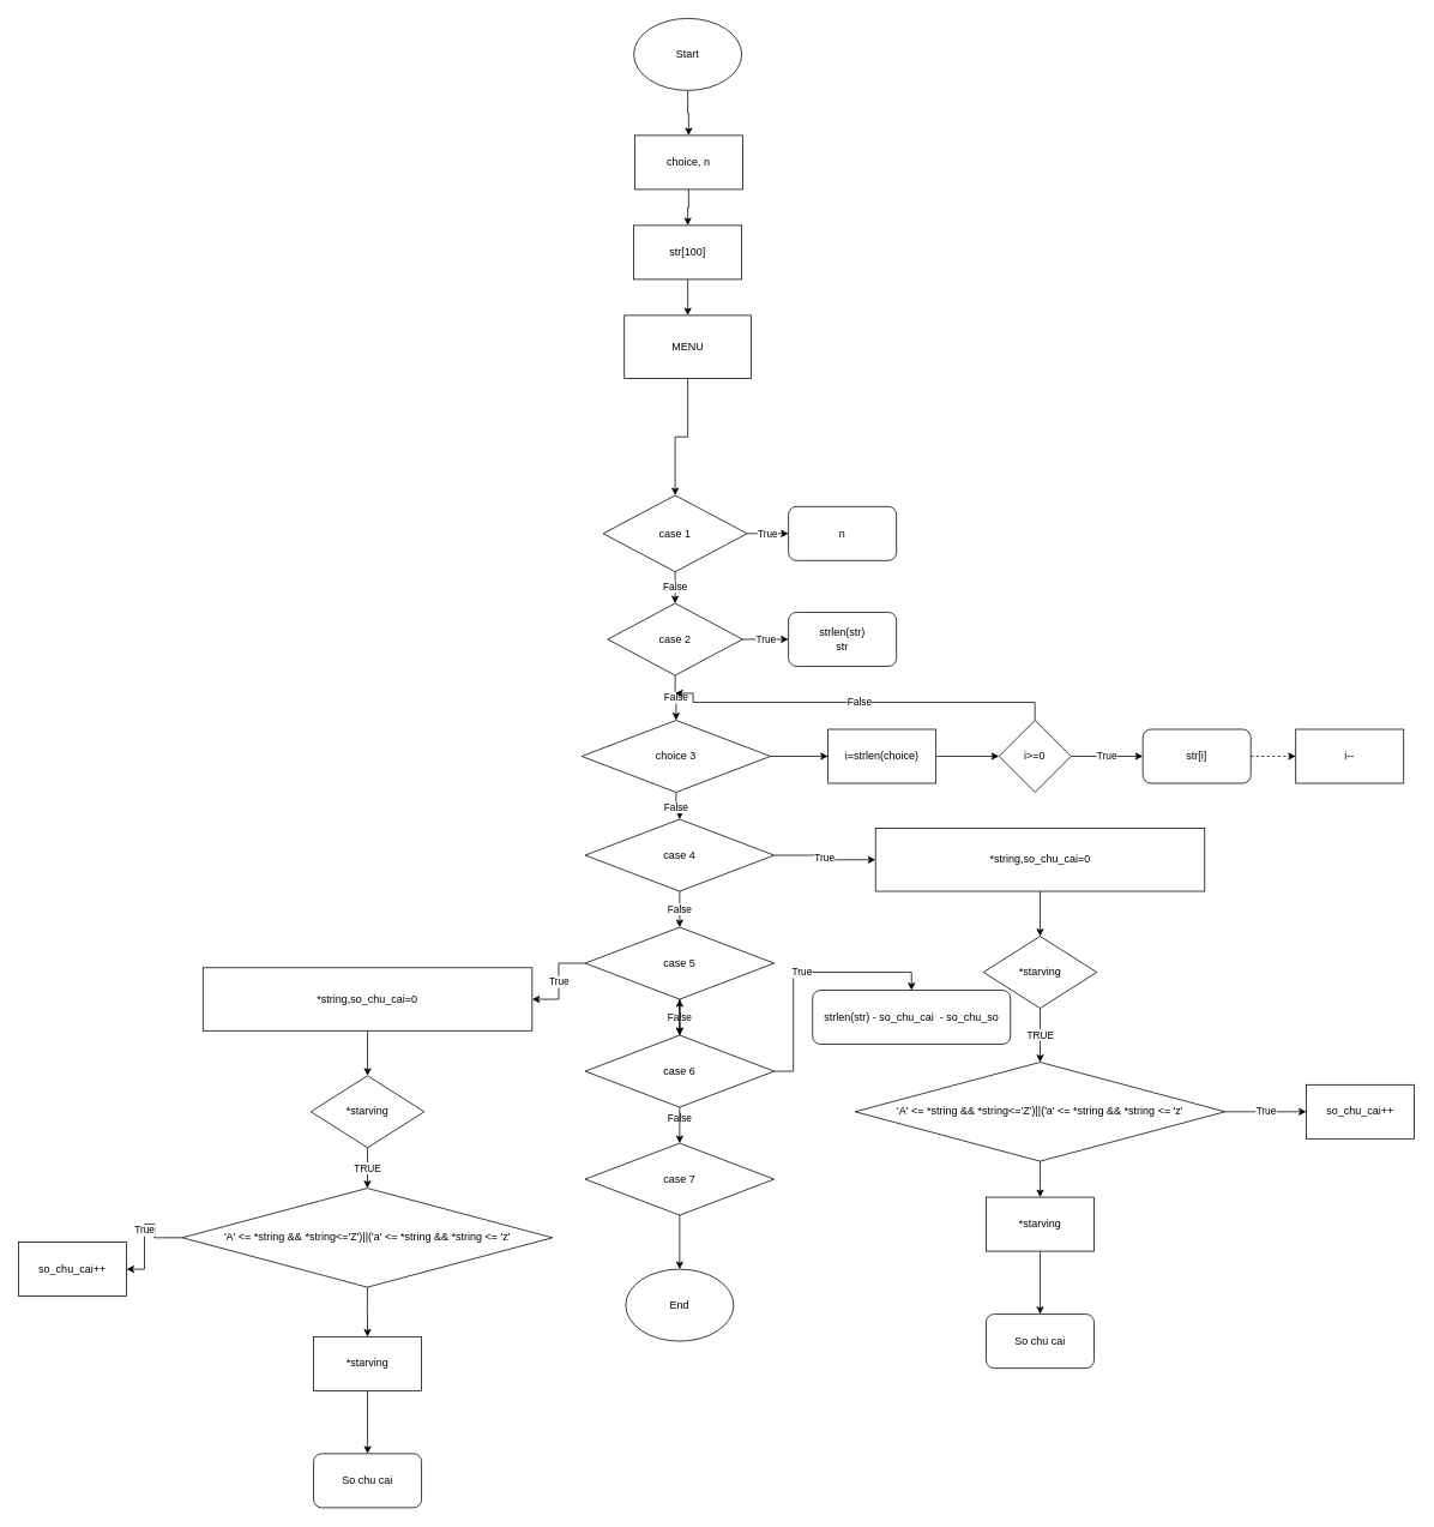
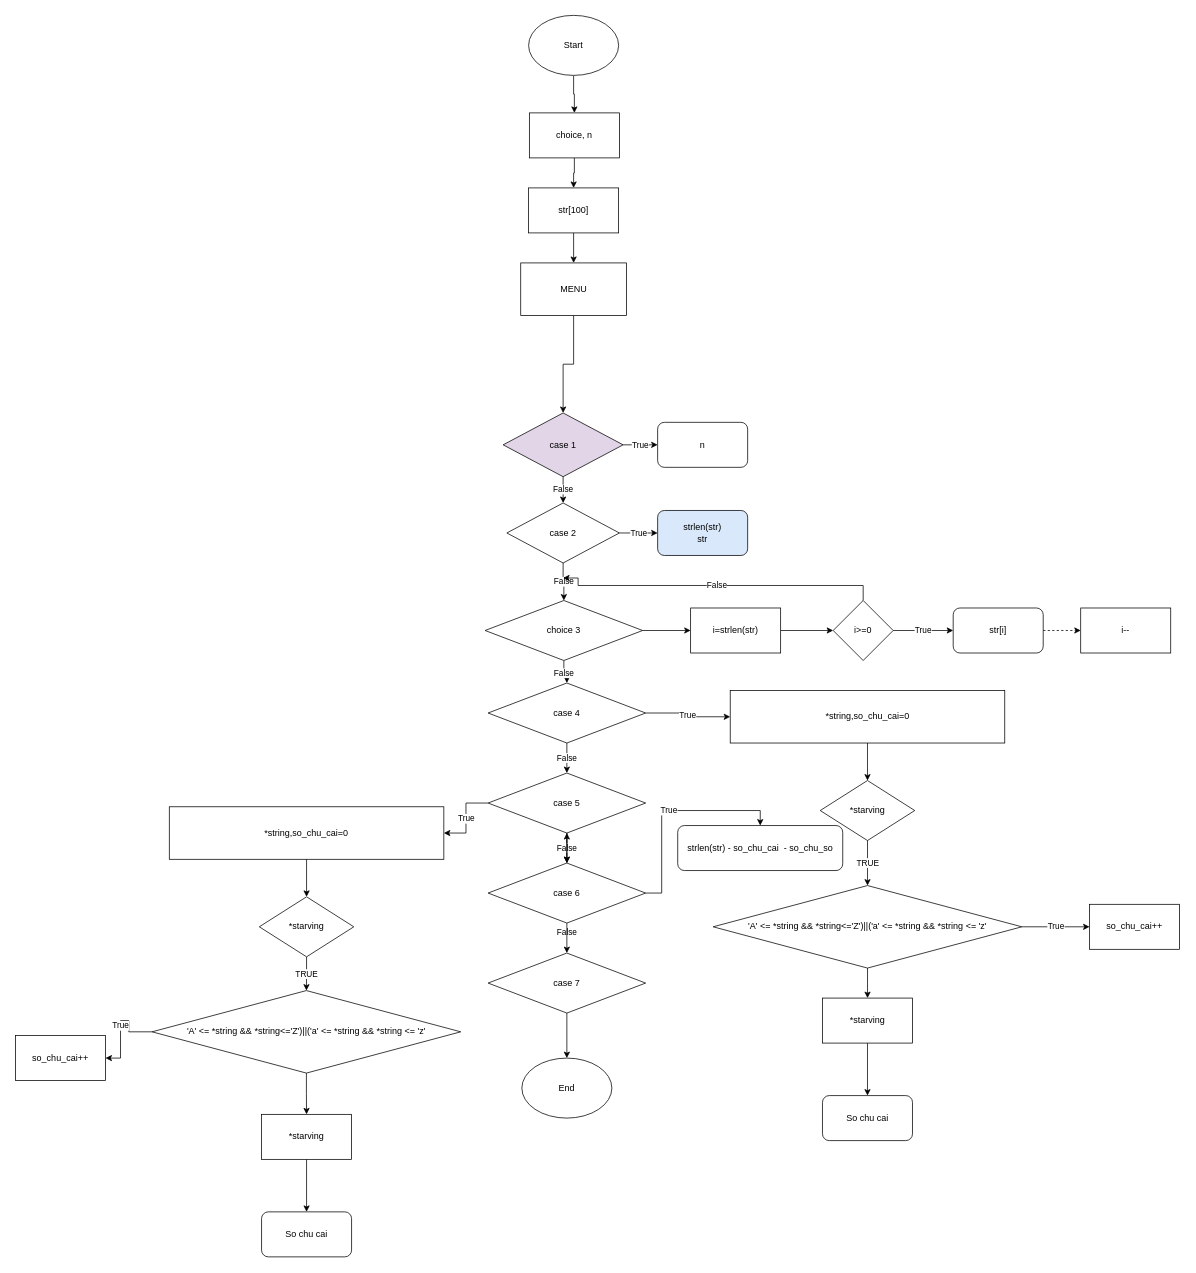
  <mxCell id="0" />
  <mxCell id="1" parent="0" />
  <mxCell id="2" style="edgeStyle=orthogonalEdgeStyle;rounded=0;orthogonalLoop=1;jettySize=auto;html=1;" parent="1" source="3" target="46" edge="1"><mxGeometry relative="1" as="geometry" /></mxCell>
  <mxCell id="3" value="Start" style="ellipse;whiteSpace=wrap;html=1;" parent="1" vertex="1"><mxGeometry x="704" y="20" width="120" height="80" as="geometry" /></mxCell>
  <mxCell id="4" value="" style="group" parent="1" vertex="1" connectable="0"><mxGeometry x="950" y="920" width="621.75" height="600" as="geometry" /></mxCell>
  <mxCell id="5" value="'A' &amp;lt;= *string &amp;amp;&amp;amp; *string&amp;lt;='Z')||('a' &amp;lt;= *string &amp;amp;&amp;amp; *string &amp;lt;= 'z'" style="rhombus;whiteSpace=wrap;html=1;rounded=0;" parent="4" vertex="1"><mxGeometry y="260" width="411.5" height="110" as="geometry" /></mxCell>
  <mxCell id="6" value="" style="group" parent="4" vertex="1" connectable="0"><mxGeometry x="22.75" width="599" height="600" as="geometry" /></mxCell>
  <mxCell id="7" value="*string,so_chu_cai=0" style="rounded=0;whiteSpace=wrap;html=1;" parent="6" vertex="1"><mxGeometry width="366" height="70" as="geometry" /></mxCell>
  <mxCell id="8" value="*starving" style="rhombus;whiteSpace=wrap;html=1;rounded=0;" parent="6" vertex="1"><mxGeometry x="120" y="120" width="126" height="80" as="geometry" /></mxCell>
  <mxCell id="9" value="" style="edgeStyle=orthogonalEdgeStyle;rounded=0;orthogonalLoop=1;jettySize=auto;html=1;" parent="6" source="7" target="8" edge="1"><mxGeometry relative="1" as="geometry" /></mxCell>
  <mxCell id="10" value="so_chu_cai++" style="rounded=0;whiteSpace=wrap;html=1;" parent="6" vertex="1"><mxGeometry x="479" y="285" width="120" height="60" as="geometry" /></mxCell>
  <mxCell id="11" value="So chu cai" style="rounded=1;whiteSpace=wrap;html=1;" parent="6" vertex="1"><mxGeometry x="123" y="540" width="120" height="60" as="geometry" /></mxCell>
  <mxCell id="12" style="edgeStyle=orthogonalEdgeStyle;rounded=0;orthogonalLoop=1;jettySize=auto;html=1;entryX=0.5;entryY=0;entryDx=0;entryDy=0;" parent="6" source="13" target="11" edge="1"><mxGeometry relative="1" as="geometry" /></mxCell>
  <mxCell id="13" value="*starving" style="whiteSpace=wrap;html=1;rounded=0;" parent="6" vertex="1"><mxGeometry x="123" y="410" width="120" height="60" as="geometry" /></mxCell>
  <mxCell id="14" value="strlen(str) - so_chu_cai&amp;nbsp; - so_chu_so" style="rounded=1;whiteSpace=wrap;html=1;" parent="6" vertex="1"><mxGeometry x="-70" y="180" width="220" height="60" as="geometry" /></mxCell>
  <mxCell id="15" value="TRUE" style="edgeStyle=orthogonalEdgeStyle;rounded=0;orthogonalLoop=1;jettySize=auto;html=1;" parent="4" source="8" target="5" edge="1"><mxGeometry relative="1" as="geometry" /></mxCell>
  <mxCell id="16" value="True" style="edgeStyle=orthogonalEdgeStyle;rounded=0;orthogonalLoop=1;jettySize=auto;html=1;entryX=0;entryY=0.5;entryDx=0;entryDy=0;" parent="4" source="5" target="10" edge="1"><mxGeometry relative="1" as="geometry" /></mxCell>
  <mxCell id="17" value="" style="edgeStyle=orthogonalEdgeStyle;rounded=0;orthogonalLoop=1;jettySize=auto;html=1;" parent="4" source="5" target="13" edge="1"><mxGeometry relative="1" as="geometry" /></mxCell>
  <mxCell id="18" style="edgeStyle=orthogonalEdgeStyle;rounded=0;orthogonalLoop=1;jettySize=auto;html=1;" parent="1" source="19" target="22" edge="1"><mxGeometry relative="1" as="geometry" /></mxCell>
  <mxCell id="19" value="MENU" style="rounded=0;whiteSpace=wrap;html=1;" parent="1" vertex="1"><mxGeometry x="693.5" y="350" width="141" height="70" as="geometry" /></mxCell>
  <mxCell id="20" value="True" style="edgeStyle=orthogonalEdgeStyle;rounded=0;orthogonalLoop=1;jettySize=auto;html=1;" parent="1" source="22" target="23" edge="1"><mxGeometry relative="1" as="geometry" /></mxCell>
  <mxCell id="21" value="False" style="edgeStyle=orthogonalEdgeStyle;rounded=0;orthogonalLoop=1;jettySize=auto;html=1;" parent="1" source="22" target="26" edge="1"><mxGeometry relative="1" as="geometry" /></mxCell>
- <mxCell id="22" value="case 1" style="rhombus;whiteSpace=wrap;html=1;" parent="1" vertex="1"><mxGeometry x="670" y="550" width="160" height="85" as="geometry" /></mxCell>
+ <mxCell id="22" value="case 1" style="rhombus;whiteSpace=wrap;html=1;fillColor=#e1d5e7;" parent="1" vertex="1"><mxGeometry x="670" y="550" width="160" height="85" as="geometry" /></mxCell>
  <mxCell id="23" value="n" style="rounded=1;whiteSpace=wrap;html=1;" parent="1" vertex="1"><mxGeometry x="876" y="562.5" width="120" height="60" as="geometry" /></mxCell>
  <mxCell id="24" value="True" style="edgeStyle=orthogonalEdgeStyle;rounded=0;orthogonalLoop=1;jettySize=auto;html=1;" parent="1" source="26" target="27" edge="1"><mxGeometry relative="1" as="geometry" /></mxCell>
  <mxCell id="25" value="False" style="edgeStyle=orthogonalEdgeStyle;rounded=0;orthogonalLoop=1;jettySize=auto;html=1;" parent="1" source="26" target="30" edge="1"><mxGeometry relative="1" as="geometry" /></mxCell>
  <mxCell id="26" value="case 2" style="rhombus;whiteSpace=wrap;html=1;" parent="1" vertex="1"><mxGeometry x="675" y="670" width="150" height="80" as="geometry" /></mxCell>
- <mxCell id="27" value="strlen(str)&lt;br&gt;str" style="rounded=1;whiteSpace=wrap;html=1;" parent="1" vertex="1"><mxGeometry x="876" y="680" width="120" height="60" as="geometry" /></mxCell>
+ <mxCell id="27" value="strlen(str)&lt;br&gt;str" style="rounded=1;whiteSpace=wrap;html=1;fillColor=#dae8fc;" parent="1" vertex="1"><mxGeometry x="876" y="680" width="120" height="60" as="geometry" /></mxCell>
  <mxCell id="28" value="False" style="edgeStyle=orthogonalEdgeStyle;rounded=0;orthogonalLoop=1;jettySize=auto;html=1;" parent="1" source="30" target="33" edge="1"><mxGeometry relative="1" as="geometry" /></mxCell>
  <mxCell id="29" style="edgeStyle=orthogonalEdgeStyle;rounded=0;orthogonalLoop=1;jettySize=auto;html=1;" parent="1" source="30" target="53" edge="1"><mxGeometry relative="1" as="geometry" /></mxCell>
  <mxCell id="30" value="choice 3" style="rhombus;whiteSpace=wrap;html=1;" parent="1" vertex="1"><mxGeometry x="646" y="800" width="210" height="80" as="geometry" /></mxCell>
  <mxCell id="31" value="False" style="edgeStyle=orthogonalEdgeStyle;rounded=0;orthogonalLoop=1;jettySize=auto;html=1;" parent="1" source="33" target="37" edge="1"><mxGeometry relative="1" as="geometry" /></mxCell>
  <mxCell id="32" value="True" style="edgeStyle=orthogonalEdgeStyle;rounded=0;orthogonalLoop=1;jettySize=auto;html=1;entryX=0;entryY=0.5;entryDx=0;entryDy=0;" parent="1" source="33" target="7" edge="1"><mxGeometry relative="1" as="geometry" /></mxCell>
  <mxCell id="33" value="case 4" style="rhombus;whiteSpace=wrap;html=1;" parent="1" vertex="1"><mxGeometry x="650" y="910" width="210" height="80" as="geometry" /></mxCell>
  <mxCell id="34" value="False" style="edgeStyle=orthogonalEdgeStyle;rounded=0;orthogonalLoop=1;jettySize=auto;html=1;" parent="1" source="37" target="42" edge="1"><mxGeometry relative="1" as="geometry" /></mxCell>
  <mxCell id="35" style="edgeStyle=orthogonalEdgeStyle;rounded=0;orthogonalLoop=1;jettySize=auto;html=1;" parent="1" source="37" target="42" edge="1"><mxGeometry relative="1" as="geometry" /></mxCell>
  <mxCell id="36" value="True" style="edgeStyle=orthogonalEdgeStyle;rounded=0;orthogonalLoop=1;jettySize=auto;html=1;entryX=1;entryY=0.5;entryDx=0;entryDy=0;" parent="1" source="37" target="61" edge="1"><mxGeometry relative="1" as="geometry" /></mxCell>
  <mxCell id="37" value="case 5" style="rhombus;whiteSpace=wrap;html=1;" parent="1" vertex="1"><mxGeometry x="650" y="1030" width="210" height="80" as="geometry" /></mxCell>
  <mxCell id="38" value="&#10;&lt;span style=&quot;color: rgb(0, 0, 0); font-family: Helvetica; font-size: 11px; font-style: normal; font-variant-ligatures: normal; font-variant-caps: normal; font-weight: 400; letter-spacing: normal; orphans: 2; text-align: center; text-indent: 0px; text-transform: none; widows: 2; word-spacing: 0px; -webkit-text-stroke-width: 0px; background-color: rgb(255, 255, 255); text-decoration-thickness: initial; text-decoration-style: initial; text-decoration-color: initial; float: none; display: inline !important;&quot;&gt;False&lt;/span&gt;&#10;&#10;" style="edgeStyle=orthogonalEdgeStyle;rounded=0;orthogonalLoop=1;jettySize=auto;html=1;entryX=0.5;entryY=0;entryDx=0;entryDy=0;" parent="1" source="42" edge="1"><mxGeometry relative="1" as="geometry"><mxPoint x="755" y="1270" as="targetPoint" /></mxGeometry></mxCell>
  <mxCell id="39" style="edgeStyle=orthogonalEdgeStyle;rounded=0;orthogonalLoop=1;jettySize=auto;html=1;entryX=0.5;entryY=0;entryDx=0;entryDy=0;" parent="1" source="42" target="44" edge="1"><mxGeometry relative="1" as="geometry" /></mxCell>
  <mxCell id="40" value="" style="edgeStyle=orthogonalEdgeStyle;rounded=0;orthogonalLoop=1;jettySize=auto;html=1;" parent="1" source="42" target="37" edge="1"><mxGeometry relative="1" as="geometry" /></mxCell>
  <mxCell id="41" value="True" style="edgeStyle=orthogonalEdgeStyle;rounded=0;orthogonalLoop=1;jettySize=auto;html=1;entryX=0.5;entryY=0;entryDx=0;entryDy=0;" parent="1" source="42" target="14" edge="1"><mxGeometry relative="1" as="geometry" /></mxCell>
  <mxCell id="42" value="case 6" style="rhombus;whiteSpace=wrap;html=1;" parent="1" vertex="1"><mxGeometry x="650" y="1150" width="210" height="80" as="geometry" /></mxCell>
  <mxCell id="43" style="edgeStyle=orthogonalEdgeStyle;rounded=0;orthogonalLoop=1;jettySize=auto;html=1;" parent="1" source="44" target="68" edge="1"><mxGeometry relative="1" as="geometry"><mxPoint x="755" y="1430" as="targetPoint" /></mxGeometry></mxCell>
  <mxCell id="44" value="case 7" style="rhombus;whiteSpace=wrap;html=1;" parent="1" vertex="1"><mxGeometry x="650" y="1270" width="210" height="80" as="geometry" /></mxCell>
  <mxCell id="45" style="edgeStyle=orthogonalEdgeStyle;rounded=0;orthogonalLoop=1;jettySize=auto;html=1;entryX=0.5;entryY=0;entryDx=0;entryDy=0;" parent="1" source="46" target="48" edge="1"><mxGeometry relative="1" as="geometry" /></mxCell>
  <mxCell id="46" value="choice, n" style="rounded=0;whiteSpace=wrap;html=1;" parent="1" vertex="1"><mxGeometry x="705" y="150" width="120" height="60" as="geometry" /></mxCell>
  <mxCell id="47" style="edgeStyle=orthogonalEdgeStyle;rounded=0;orthogonalLoop=1;jettySize=auto;html=1;entryX=0.5;entryY=0;entryDx=0;entryDy=0;" parent="1" source="48" target="19" edge="1"><mxGeometry relative="1" as="geometry" /></mxCell>
  <mxCell id="48" value="str[100]" style="rounded=0;whiteSpace=wrap;html=1;" parent="1" vertex="1"><mxGeometry x="704" y="250" width="120" height="60" as="geometry" /></mxCell>
  <mxCell id="49" value="True" style="edgeStyle=orthogonalEdgeStyle;rounded=0;orthogonalLoop=1;jettySize=auto;html=1;" parent="1" source="51" target="55" edge="1"><mxGeometry relative="1" as="geometry"><mxPoint x="1270" y="840" as="targetPoint" /></mxGeometry></mxCell>
  <mxCell id="50" value="False" style="edgeStyle=orthogonalEdgeStyle;rounded=0;orthogonalLoop=1;jettySize=auto;html=1;" parent="1" source="51" edge="1"><mxGeometry relative="1" as="geometry"><mxPoint x="750" y="770" as="targetPoint" /><Array as="points"><mxPoint x="1150" y="780" /><mxPoint x="770" y="780" /><mxPoint x="770" y="770" /></Array></mxGeometry></mxCell>
  <mxCell id="51" value="i&amp;gt;=0" style="rhombus;whiteSpace=wrap;html=1;" parent="1" vertex="1"><mxGeometry x="1110" y="800" width="80" height="80" as="geometry" /></mxCell>
  <mxCell id="52" style="edgeStyle=orthogonalEdgeStyle;rounded=0;orthogonalLoop=1;jettySize=auto;html=1;" parent="1" source="53" target="51" edge="1"><mxGeometry relative="1" as="geometry" /></mxCell>
- <mxCell id="53" value="i=strlen(choice)" style="rounded=0;whiteSpace=wrap;html=1;" parent="1" vertex="1"><mxGeometry x="920" y="810" width="120" height="60" as="geometry" /></mxCell>
+ <mxCell id="53" value="i=strlen(str)" style="rounded=0;whiteSpace=wrap;html=1;" parent="1" vertex="1"><mxGeometry x="920" y="810" width="120" height="60" as="geometry" /></mxCell>
  <mxCell id="54" style="edgeStyle=orthogonalEdgeStyle;rounded=0;orthogonalLoop=1;jettySize=auto;html=1;entryX=0;entryY=0.5;entryDx=0;entryDy=0;dashed=1;" parent="1" source="55" target="56" edge="1"><mxGeometry relative="1" as="geometry" /></mxCell>
  <mxCell id="55" value="str[i]" style="rounded=1;whiteSpace=wrap;html=1;" parent="1" vertex="1"><mxGeometry x="1270" y="810" width="120" height="60" as="geometry" /></mxCell>
  <mxCell id="56" value="i--" style="rounded=0;whiteSpace=wrap;html=1;" parent="1" vertex="1"><mxGeometry x="1440" y="810" width="120" height="60" as="geometry" /></mxCell>
  <mxCell id="57" value="'A' &amp;lt;= *string &amp;amp;&amp;amp; *string&amp;lt;='Z')||('a' &amp;lt;= *string &amp;amp;&amp;amp; *string &amp;lt;= 'z'" style="rhombus;whiteSpace=wrap;html=1;rounded=0;" parent="1" vertex="1"><mxGeometry x="202" y="1320" width="411.5" height="110" as="geometry" /></mxCell>
  <mxCell id="58" value="TRUE" style="edgeStyle=orthogonalEdgeStyle;rounded=0;orthogonalLoop=1;jettySize=auto;html=1;" parent="1" source="62" target="57" edge="1"><mxGeometry relative="1" as="geometry" /></mxCell>
  <mxCell id="59" value="True" style="edgeStyle=orthogonalEdgeStyle;rounded=0;orthogonalLoop=1;jettySize=auto;html=1;entryX=1;entryY=0.5;entryDx=0;entryDy=0;" parent="1" source="57" target="64" edge="1"><mxGeometry relative="1" as="geometry"><Array as="points"><mxPoint x="171" y="1375" /><mxPoint x="171" y="1360" /><mxPoint x="160" y="1360" /><mxPoint x="160" y="1410" /></Array></mxGeometry></mxCell>
  <mxCell id="60" value="" style="edgeStyle=orthogonalEdgeStyle;rounded=0;orthogonalLoop=1;jettySize=auto;html=1;" parent="1" source="57" target="67" edge="1"><mxGeometry relative="1" as="geometry" /></mxCell>
  <mxCell id="61" value="*string,so_chu_cai=0" style="rounded=0;whiteSpace=wrap;html=1;" parent="1" vertex="1"><mxGeometry x="225" y="1075" width="366" height="70" as="geometry" /></mxCell>
  <mxCell id="62" value="*starving" style="rhombus;whiteSpace=wrap;html=1;rounded=0;" parent="1" vertex="1"><mxGeometry x="345" y="1195" width="126" height="80" as="geometry" /></mxCell>
  <mxCell id="63" value="" style="edgeStyle=orthogonalEdgeStyle;rounded=0;orthogonalLoop=1;jettySize=auto;html=1;" parent="1" source="61" target="62" edge="1"><mxGeometry relative="1" as="geometry" /></mxCell>
  <mxCell id="64" value="so_chu_cai++" style="rounded=0;whiteSpace=wrap;html=1;" parent="1" vertex="1"><mxGeometry x="20" y="1380" width="120" height="60" as="geometry" /></mxCell>
  <mxCell id="65" value="So chu cai" style="rounded=1;whiteSpace=wrap;html=1;" parent="1" vertex="1"><mxGeometry x="348" y="1615" width="120" height="60" as="geometry" /></mxCell>
  <mxCell id="66" style="edgeStyle=orthogonalEdgeStyle;rounded=0;orthogonalLoop=1;jettySize=auto;html=1;entryX=0.5;entryY=0;entryDx=0;entryDy=0;" parent="1" source="67" target="65" edge="1"><mxGeometry relative="1" as="geometry" /></mxCell>
  <mxCell id="67" value="*starving" style="whiteSpace=wrap;html=1;rounded=0;" parent="1" vertex="1"><mxGeometry x="348" y="1485" width="120" height="60" as="geometry" /></mxCell>
  <mxCell id="68" value="End" style="ellipse;whiteSpace=wrap;html=1;" parent="1" vertex="1"><mxGeometry x="695" y="1410" width="120" height="80" as="geometry" /></mxCell>
